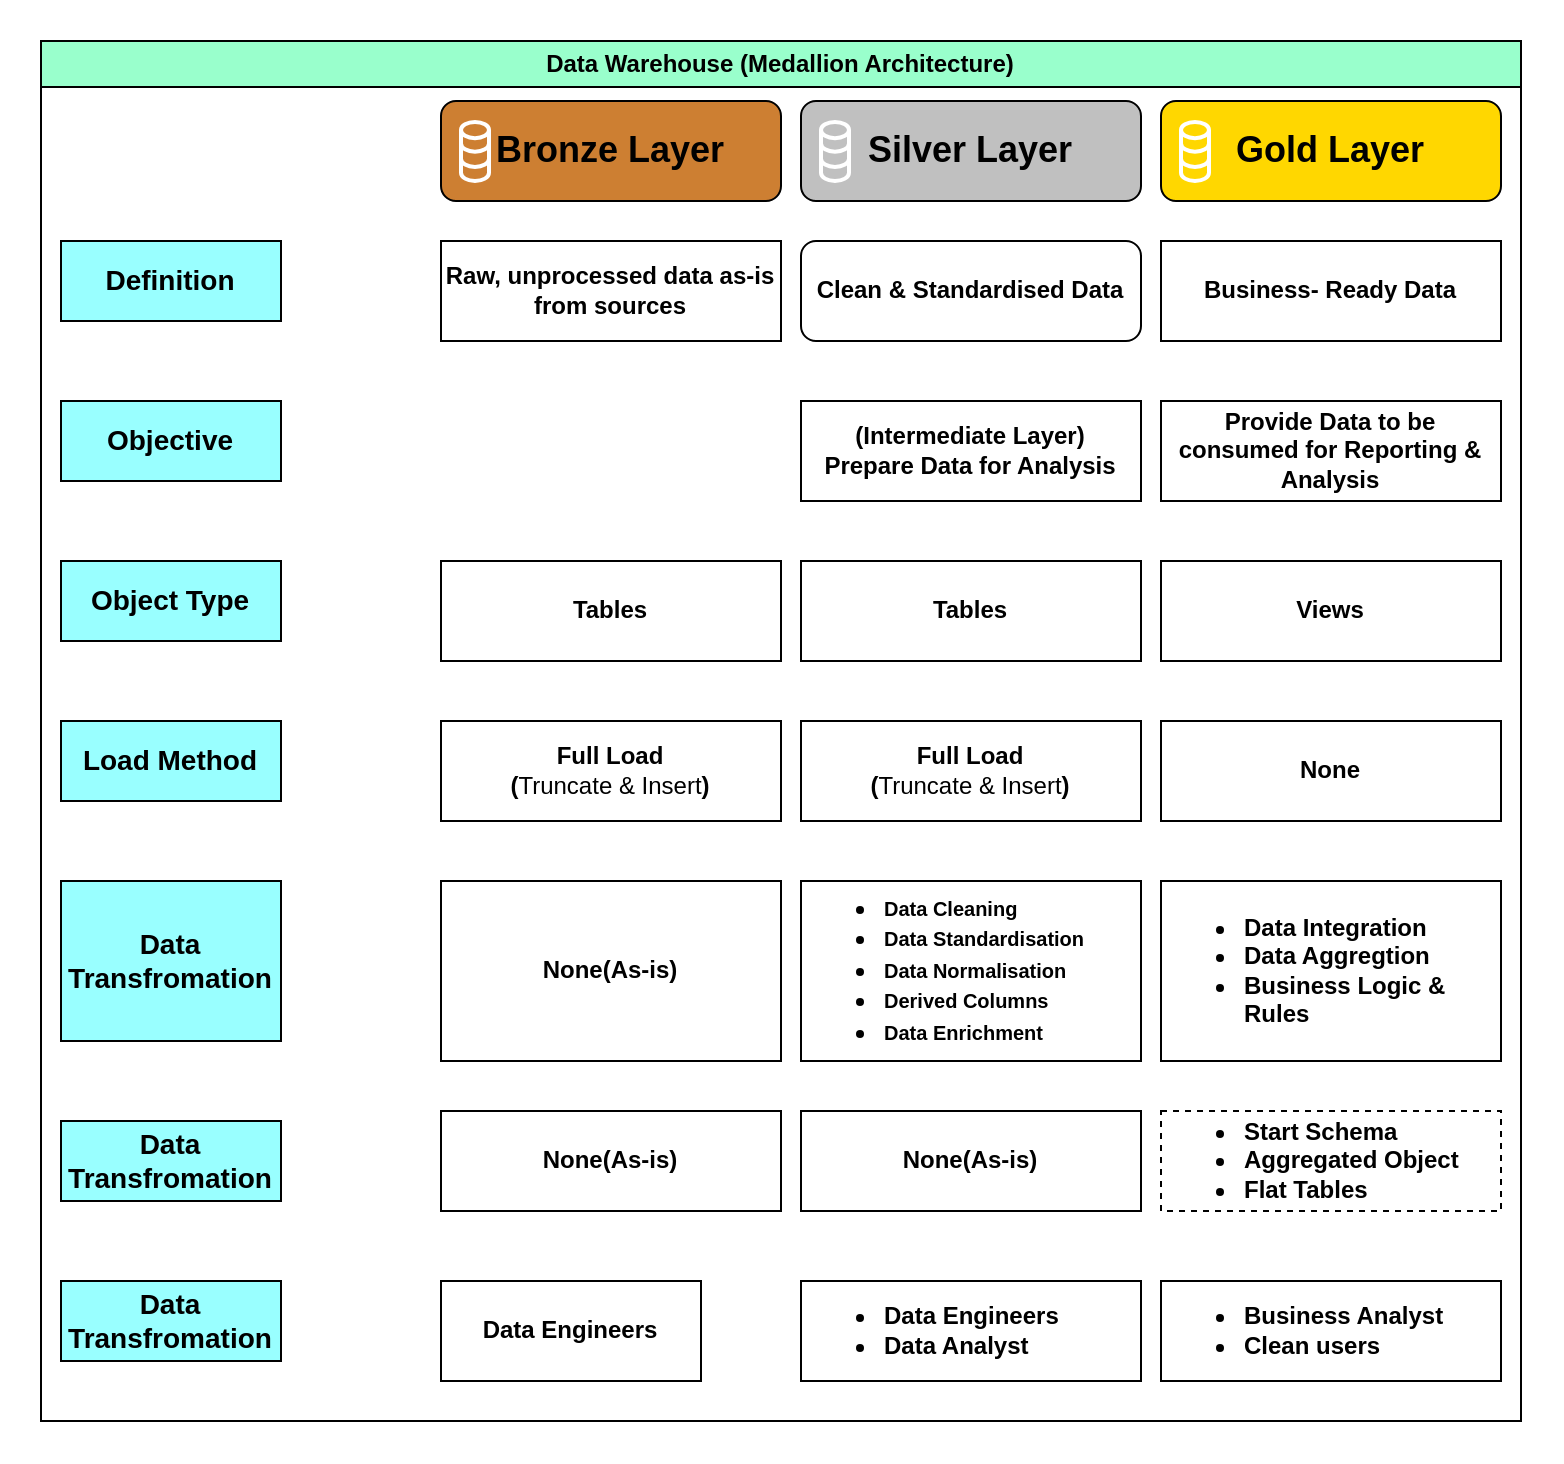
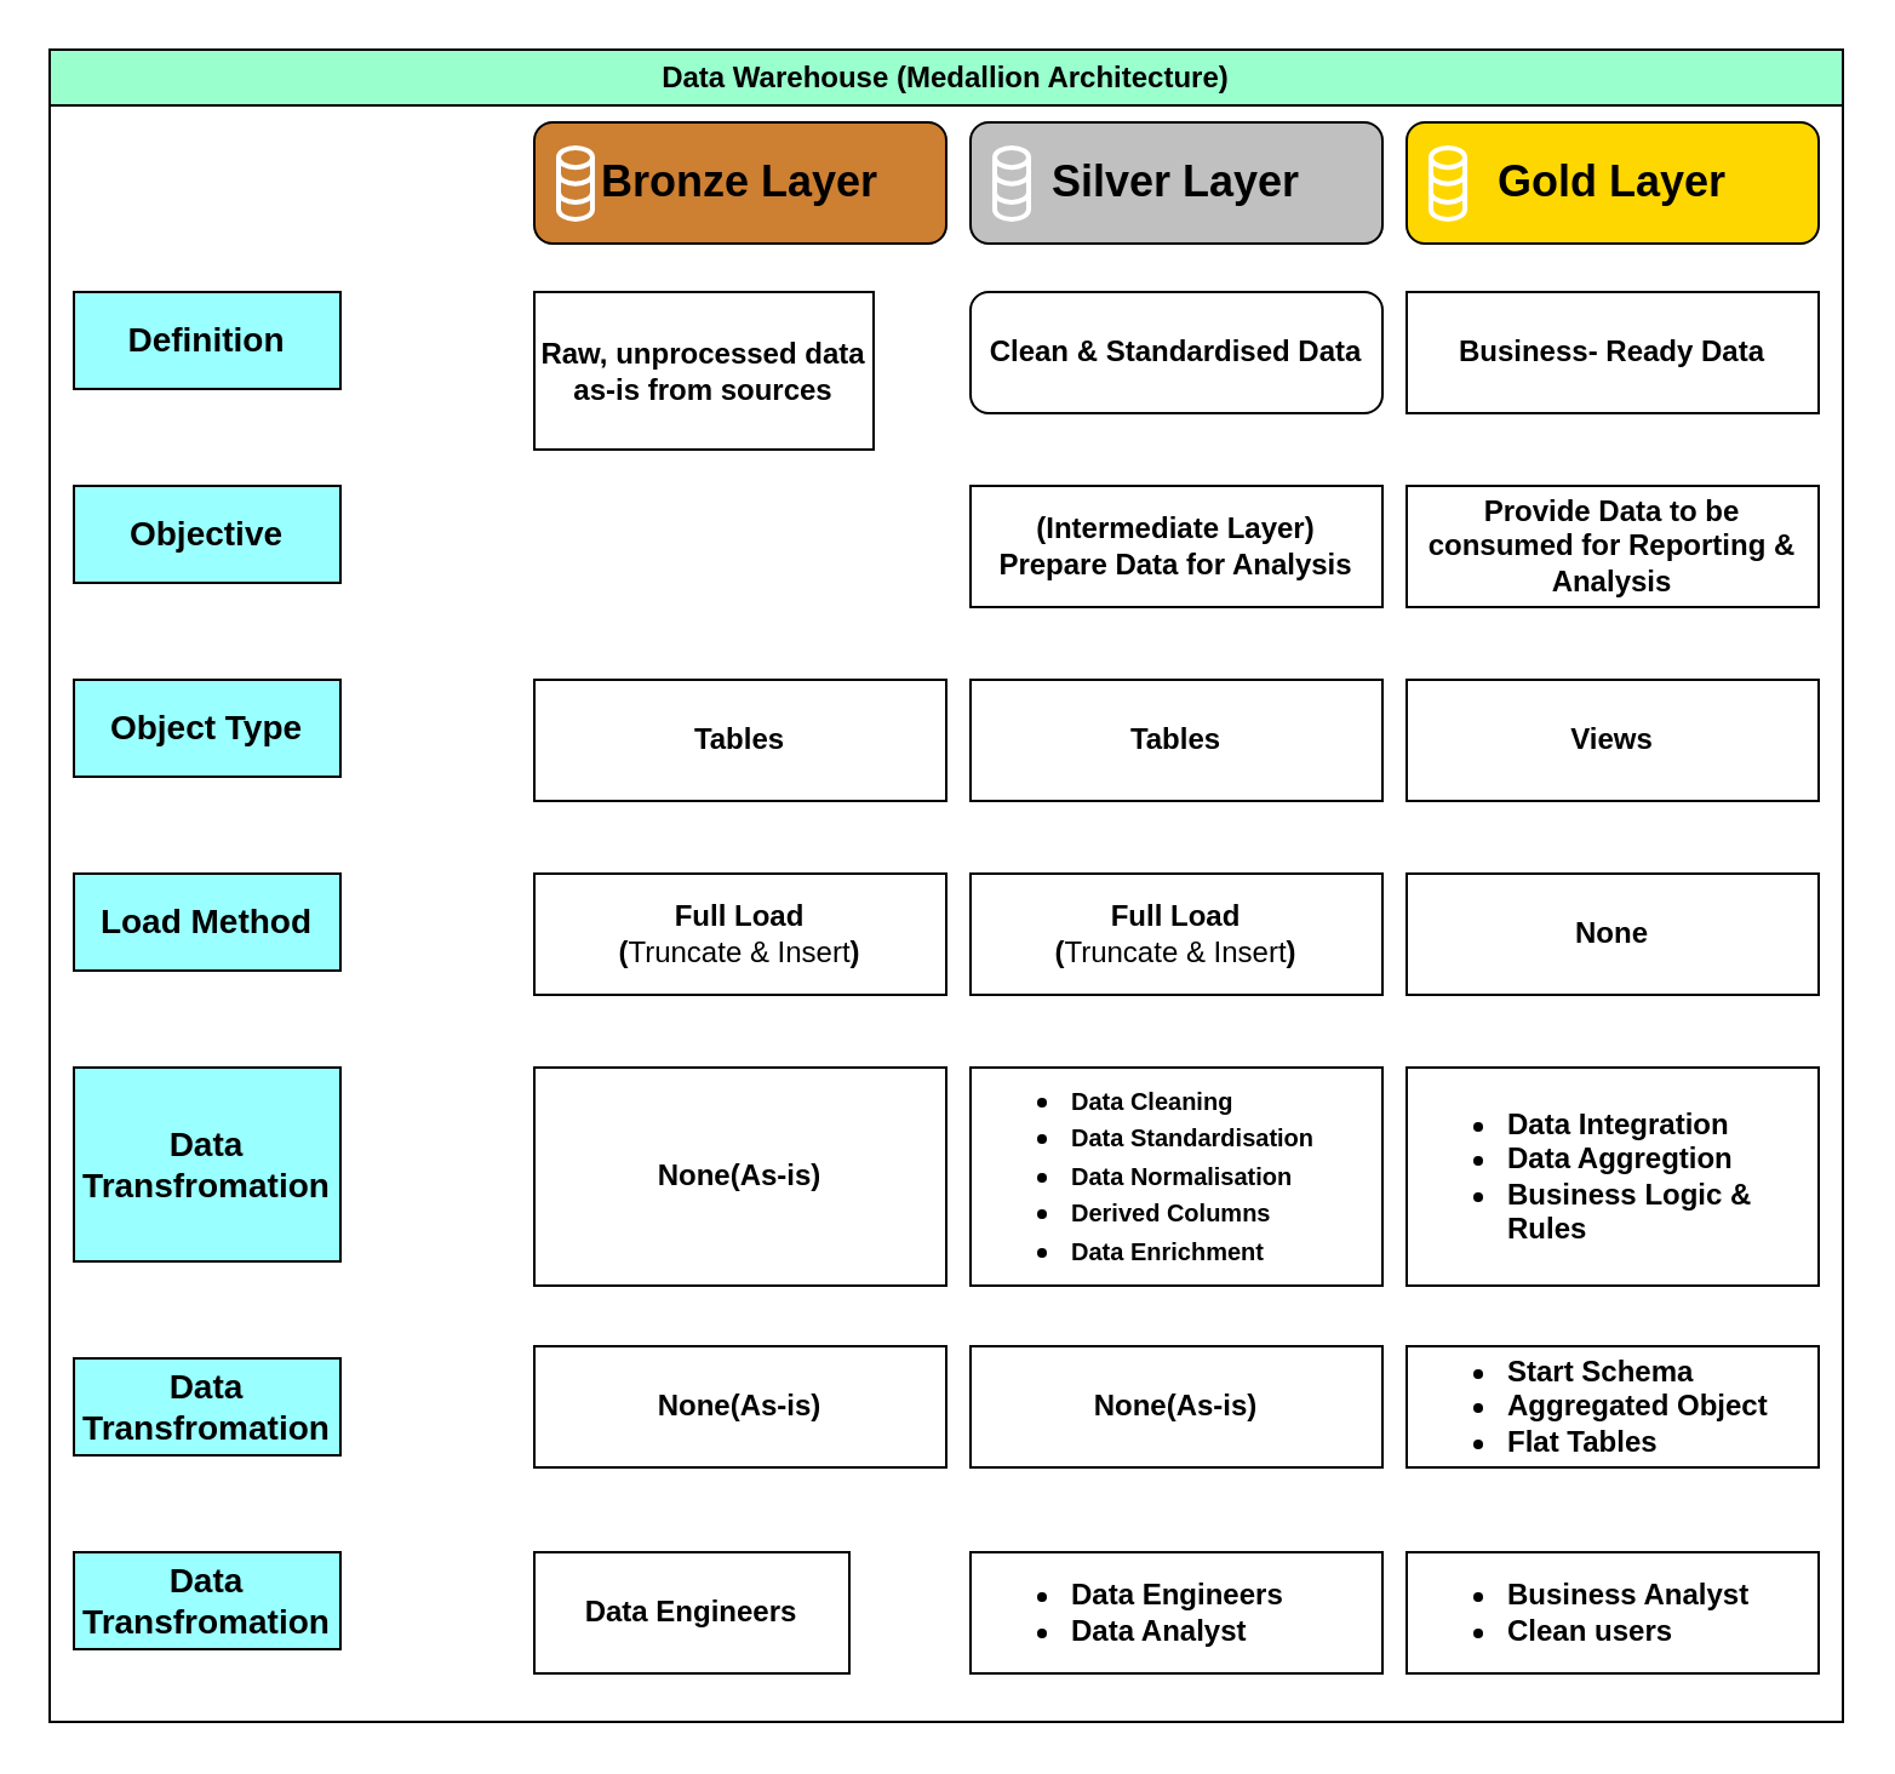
  <mxCell id="0" />
  <mxCell id="1" parent="0" />
  <mxCell id="2" value="Data Warehouse (Medallion Architecture)" style="swimlane;whiteSpace=wrap;html=1;fillColor=#99FFCC;" vertex="1" parent="1"><mxGeometry x="20" y="20" width="740" height="690" as="geometry" /></mxCell>
  <mxCell id="3" value="&lt;b&gt;&lt;font style=&quot;font-size: 18px;&quot;&gt;Gold Layer&lt;/font&gt;&lt;/b&gt;" style="rounded=1;whiteSpace=wrap;html=1;align=center;fillColor=#FFD700;" vertex="1" parent="2"><mxGeometry x="560" y="30" width="170" height="50" as="geometry" /></mxCell>
  <mxCell id="4" value="&lt;b&gt;&lt;font style=&quot;font-size: 18px;&quot;&gt;Silver Layer&lt;/font&gt;&lt;/b&gt;" style="rounded=1;whiteSpace=wrap;html=1;fillColor=#C0C0C0;" vertex="1" parent="2"><mxGeometry x="380" y="30" width="170" height="50" as="geometry" /></mxCell>
  <mxCell id="5" value="&lt;b&gt;&lt;font style=&quot;font-size: 14px;&quot;&gt;Definition&lt;/font&gt;&lt;/b&gt;" style="rounded=0;whiteSpace=wrap;html=1;fillColor=#99FFFF;" vertex="1" parent="2"><mxGeometry x="10" y="100" width="110" height="40" as="geometry" /></mxCell>
  <mxCell id="6" value="&lt;b&gt;&lt;font style=&quot;font-size: 14px;&quot;&gt;Objective&lt;/font&gt;&lt;/b&gt;" style="rounded=0;whiteSpace=wrap;html=1;fillColor=#99FFFF;" vertex="1" parent="2"><mxGeometry x="10" y="180" width="110" height="40" as="geometry" /></mxCell>
- <mxCell id="7" value="&lt;b&gt;Raw, unprocessed data as-is from sources&lt;/b&gt;" style="rounded=0;whiteSpace=wrap;html=1;" vertex="1" parent="2"><mxGeometry x="200" y="100" width="170" height="50" as="geometry" /></mxCell>
+ <mxCell id="7" value="&lt;b&gt;Raw, unprocessed data as-is from sources&lt;/b&gt;" style="rounded=0;whiteSpace=wrap;html=1;" vertex="1" parent="2"><mxGeometry x="200" y="100" width="140" height="65" as="geometry" /></mxCell>
  <mxCell id="8" value="&lt;b&gt;Clean &amp;amp; Standardised Data&lt;/b&gt;" style="whiteSpace=wrap;html=1;rounded=1;" vertex="1" parent="2"><mxGeometry x="380" y="100" width="170" height="50" as="geometry" /></mxCell>
  <mxCell id="9" value="&lt;b&gt;Business- Ready Data&lt;/b&gt;" style="rounded=0;whiteSpace=wrap;html=1;" vertex="1" parent="2"><mxGeometry x="560" y="100" width="170" height="50" as="geometry" /></mxCell>
  <mxCell id="10" value="&lt;b&gt;(Intermediate Layer)&lt;/b&gt;&lt;div&gt;&lt;b&gt;Prepare Data for Analysis&lt;/b&gt;&lt;/div&gt;" style="rounded=0;whiteSpace=wrap;html=1;" vertex="1" parent="2"><mxGeometry x="380" y="180" width="170" height="50" as="geometry" /></mxCell>
  <mxCell id="11" value="&lt;b&gt;Provide Data to be consumed for Reporting &amp;amp; Analysis&lt;/b&gt;" style="rounded=0;whiteSpace=wrap;html=1;" vertex="1" parent="2"><mxGeometry x="560" y="180" width="170" height="50" as="geometry" /></mxCell>
  <mxCell id="12" value="&lt;b&gt;&lt;font style=&quot;font-size: 18px;&quot;&gt;Bronze Layer&lt;/font&gt;&lt;/b&gt;" style="rounded=1;whiteSpace=wrap;html=1;align=center;fillColor=light-dark(#CD7F32,#121212);" vertex="1" parent="2"><mxGeometry x="200" y="30" width="170" height="50" as="geometry" /></mxCell>
  <mxCell id="13" value="&lt;b&gt;&lt;font style=&quot;font-size: 14px;&quot;&gt;Object Type&lt;/font&gt;&lt;/b&gt;" style="rounded=0;whiteSpace=wrap;html=1;fillColor=#99FFFF;" vertex="1" parent="2"><mxGeometry x="10" y="260" width="110" height="40" as="geometry" /></mxCell>
  <mxCell id="14" value="&lt;b&gt;&lt;font style=&quot;font-size: 12px;&quot;&gt;Tables&lt;/font&gt;&lt;/b&gt;" style="rounded=0;whiteSpace=wrap;html=1;" vertex="1" parent="2"><mxGeometry x="200" y="260" width="170" height="50" as="geometry" /></mxCell>
  <mxCell id="15" value="&lt;b&gt;Tables&lt;/b&gt;" style="rounded=0;whiteSpace=wrap;html=1;" vertex="1" parent="2"><mxGeometry x="380" y="260" width="170" height="50" as="geometry" /></mxCell>
  <mxCell id="16" value="&lt;b&gt;&lt;font style=&quot;font-size: 12px;&quot;&gt;Views&lt;/font&gt;&lt;/b&gt;" style="rounded=0;whiteSpace=wrap;html=1;" vertex="1" parent="2"><mxGeometry x="560" y="260" width="170" height="50" as="geometry" /></mxCell>
  <mxCell id="17" value="&lt;b&gt;&lt;font style=&quot;font-size: 14px;&quot;&gt;Load Method&lt;/font&gt;&lt;/b&gt;" style="rounded=0;whiteSpace=wrap;html=1;fillColor=#99FFFF;" vertex="1" parent="2"><mxGeometry x="10" y="340" width="110" height="40" as="geometry" /></mxCell>
  <mxCell id="18" value="&lt;b&gt;&lt;font style=&quot;font-size: 12px;&quot;&gt;Full Load&lt;/font&gt;&lt;/b&gt;&lt;div&gt;&lt;font style=&quot;font-size: 12px;&quot;&gt;&lt;b&gt;(&lt;/b&gt;Truncate &amp;amp; Insert&lt;b&gt;)&lt;/b&gt;&lt;/font&gt;&lt;/div&gt;" style="rounded=0;whiteSpace=wrap;html=1;" vertex="1" parent="2"><mxGeometry x="200" y="340" width="170" height="50" as="geometry" /></mxCell>
  <mxCell id="19" value="&lt;b&gt;Full Load&lt;/b&gt;&lt;div&gt;&lt;b&gt;(&lt;/b&gt;Truncate &amp;amp; Insert&lt;b&gt;)&lt;/b&gt;&lt;/div&gt;" style="rounded=0;whiteSpace=wrap;html=1;" vertex="1" parent="2"><mxGeometry x="380" y="340" width="170" height="50" as="geometry" /></mxCell>
  <mxCell id="20" value="&lt;b&gt;&lt;font style=&quot;font-size: 12px;&quot;&gt;None&lt;/font&gt;&lt;/b&gt;" style="rounded=0;whiteSpace=wrap;html=1;" vertex="1" parent="2"><mxGeometry x="560" y="340" width="170" height="50" as="geometry" /></mxCell>
  <mxCell id="21" value="" style="html=1;verticalLabelPosition=bottom;align=center;labelBackgroundColor=#ffffff;verticalAlign=top;strokeWidth=2;strokeColor=#FFFFFF;shadow=0;dashed=0;shape=mxgraph.ios7.icons.data;fillColor=#C0C0C0;" vertex="1" parent="2"><mxGeometry x="390" y="40.45" width="14" height="29.55" as="geometry" /></mxCell>
  <mxCell id="22" value="" style="html=1;verticalLabelPosition=bottom;align=center;labelBackgroundColor=#ffffff;verticalAlign=top;strokeWidth=2;strokeColor=#FFFFFF;shadow=0;dashed=0;shape=mxgraph.ios7.icons.data;fillColor=#CD7F32;" vertex="1" parent="2"><mxGeometry x="210" y="40.45" width="14" height="29.55" as="geometry" /></mxCell>
  <mxCell id="23" value="" style="html=1;verticalLabelPosition=bottom;align=center;labelBackgroundColor=#ffffff;verticalAlign=top;strokeWidth=2;strokeColor=#FFFFFF;shadow=0;dashed=0;shape=mxgraph.ios7.icons.data;fillColor=#FFD700;" vertex="1" parent="2"><mxGeometry x="570" y="40.45" width="14" height="29.55" as="geometry" /></mxCell>
  <mxCell id="24" value="&lt;b&gt;&lt;font style=&quot;font-size: 14px;&quot;&gt;Data Transfromation&lt;/font&gt;&lt;/b&gt;" style="rounded=0;whiteSpace=wrap;html=1;fillColor=#99FFFF;" vertex="1" parent="2"><mxGeometry x="10" y="420" width="110" height="80" as="geometry" /></mxCell>
  <mxCell id="25" value="&lt;ul&gt;&lt;li&gt;&lt;b&gt;&lt;font style=&quot;font-size: 12px;&quot;&gt;Data Integration&lt;/font&gt;&lt;/b&gt;&lt;/li&gt;&lt;li&gt;&lt;b&gt;&lt;font style=&quot;font-size: 12px;&quot;&gt;Data Aggregtion&lt;/font&gt;&lt;/b&gt;&lt;/li&gt;&lt;li&gt;&lt;b&gt;&lt;font style=&quot;font-size: 12px;&quot;&gt;Business Logic &amp;amp; Rules&lt;/font&gt;&lt;/b&gt;&lt;/li&gt;&lt;/ul&gt;" style="rounded=0;whiteSpace=wrap;html=1;align=left;" vertex="1" parent="2"><mxGeometry x="560" y="420" width="170" height="90" as="geometry" /></mxCell>
  <mxCell id="26" value="&lt;pre&gt;&lt;ul style=&quot;line-height: 130%;&quot;&gt;&lt;li&gt;&lt;b style=&quot;background-color: transparent; color: light-dark(rgb(0, 0, 0), rgb(255, 255, 255)); white-space: normal;&quot;&gt;&lt;font face=&quot;Helvetica&quot; style=&quot;font-size: 10px; line-height: 130%;&quot;&gt;Data Cleaning&lt;/font&gt;&lt;/b&gt;&lt;/li&gt;&lt;li&gt;&lt;b style=&quot;background-color: transparent; color: light-dark(rgb(0, 0, 0), rgb(255, 255, 255)); white-space: normal;&quot;&gt;&lt;font face=&quot;Helvetica&quot; style=&quot;font-size: 10px; line-height: 130%;&quot;&gt;Data Standardisation&lt;/font&gt;&lt;/b&gt;&lt;/li&gt;&lt;li&gt;&lt;b style=&quot;background-color: transparent; color: light-dark(rgb(0, 0, 0), rgb(255, 255, 255)); white-space: normal;&quot;&gt;&lt;font face=&quot;Helvetica&quot; style=&quot;font-size: 10px; line-height: 130%;&quot;&gt;Data Normalisation&lt;/font&gt;&lt;/b&gt;&lt;/li&gt;&lt;li&gt;&lt;b style=&quot;background-color: transparent; color: light-dark(rgb(0, 0, 0), rgb(255, 255, 255)); white-space: normal;&quot;&gt;&lt;font face=&quot;Helvetica&quot; style=&quot;font-size: 10px; line-height: 130%;&quot;&gt;Derived Columns&lt;/font&gt;&lt;/b&gt;&lt;/li&gt;&lt;li&gt;&lt;b style=&quot;background-color: transparent; color: light-dark(rgb(0, 0, 0), rgb(255, 255, 255)); white-space: normal;&quot;&gt;&lt;font face=&quot;Helvetica&quot; style=&quot;font-size: 10px; line-height: 130%;&quot;&gt;Data Enrichment&lt;/font&gt;&lt;/b&gt;&lt;/li&gt;&lt;/ul&gt;&lt;/pre&gt;" style="rounded=0;whiteSpace=wrap;html=1;align=left;" vertex="1" parent="2"><mxGeometry x="380" y="420" width="170" height="90" as="geometry" /></mxCell>
  <mxCell id="27" value="&lt;b&gt;&lt;font style=&quot;font-size: 12px;&quot;&gt;None(As-is)&lt;/font&gt;&lt;/b&gt;" style="rounded=0;whiteSpace=wrap;html=1;" vertex="1" parent="2"><mxGeometry x="200" y="420" width="170" height="90" as="geometry" /></mxCell>
  <mxCell id="28" value="&lt;b&gt;&lt;font style=&quot;font-size: 14px;&quot;&gt;Data Transfromation&lt;/font&gt;&lt;/b&gt;" style="rounded=0;whiteSpace=wrap;html=1;fillColor=#99FFFF;" vertex="1" parent="2"><mxGeometry x="10" y="540" width="110" height="40" as="geometry" /></mxCell>
- <mxCell id="29" value="&lt;ul&gt;&lt;li&gt;&lt;b&gt;Start Schema&lt;/b&gt;&lt;/li&gt;&lt;li&gt;&lt;b&gt;Aggregated Object&lt;/b&gt;&lt;/li&gt;&lt;li&gt;&lt;b&gt;Flat Tables&lt;/b&gt;&lt;/li&gt;&lt;/ul&gt;" style="rounded=0;whiteSpace=wrap;html=1;align=left;dashed=1;" vertex="1" parent="2"><mxGeometry x="560" y="535" width="170" height="50" as="geometry" /></mxCell>
+ <mxCell id="29" value="&lt;ul&gt;&lt;li&gt;&lt;b&gt;Start Schema&lt;/b&gt;&lt;/li&gt;&lt;li&gt;&lt;b&gt;Aggregated Object&lt;/b&gt;&lt;/li&gt;&lt;li&gt;&lt;b&gt;Flat Tables&lt;/b&gt;&lt;/li&gt;&lt;/ul&gt;" style="rounded=0;whiteSpace=wrap;html=1;align=left;" vertex="1" parent="2"><mxGeometry x="560" y="535" width="170" height="50" as="geometry" /></mxCell>
  <mxCell id="30" value="&lt;b&gt;None(As-is)&lt;/b&gt;" style="rounded=0;whiteSpace=wrap;html=1;" vertex="1" parent="2"><mxGeometry x="380" y="535" width="170" height="50" as="geometry" /></mxCell>
  <mxCell id="31" value="&lt;b&gt;None(As-is)&lt;/b&gt;" style="rounded=0;whiteSpace=wrap;html=1;" vertex="1" parent="2"><mxGeometry x="200" y="535" width="170" height="50" as="geometry" /></mxCell>
  <mxCell id="32" value="&lt;b&gt;&lt;font style=&quot;font-size: 14px;&quot;&gt;Data Transfromation&lt;/font&gt;&lt;/b&gt;" style="rounded=0;whiteSpace=wrap;html=1;fillColor=#99FFFF;" vertex="1" parent="2"><mxGeometry x="10" y="620" width="110" height="40" as="geometry" /></mxCell>
  <mxCell id="33" value="&lt;b&gt;Data Engineers&lt;/b&gt;" style="rounded=0;whiteSpace=wrap;html=1;" vertex="1" parent="2"><mxGeometry x="200" y="620" width="130" height="50" as="geometry" /></mxCell>
  <mxCell id="34" value="&lt;ul&gt;&lt;li&gt;&lt;b&gt;Data Engineers&lt;/b&gt;&lt;/li&gt;&lt;li&gt;&lt;b&gt;Data Analyst&lt;/b&gt;&lt;/li&gt;&lt;/ul&gt;" style="rounded=0;whiteSpace=wrap;html=1;align=left;" vertex="1" parent="2"><mxGeometry x="380" y="620" width="170" height="50" as="geometry" /></mxCell>
  <mxCell id="35" value="&lt;ul&gt;&lt;li&gt;&lt;b&gt;Business Analyst&lt;/b&gt;&lt;/li&gt;&lt;li&gt;&lt;b&gt;Clean users&lt;/b&gt;&lt;/li&gt;&lt;/ul&gt;" style="rounded=0;whiteSpace=wrap;html=1;align=left;" vertex="1" parent="2"><mxGeometry x="560" y="620" width="170" height="50" as="geometry" /></mxCell>
